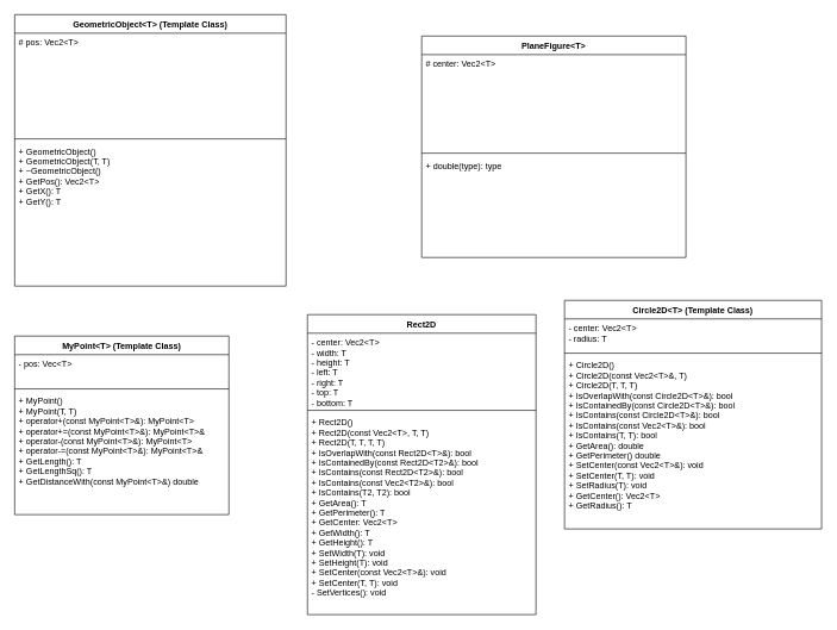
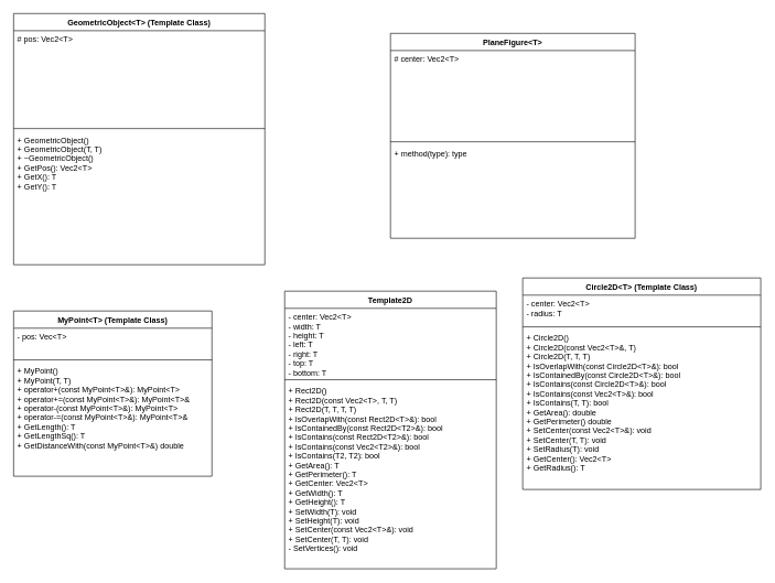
  <mxCell id="0" />
  <mxCell id="1" parent="0" />
  <mxCell id="2" value="MyPoint&lt;T&gt; (Template Class)" style="swimlane;fontStyle=1;align=center;verticalAlign=top;childLayout=stackLayout;horizontal=1;startSize=26;horizontalStack=0;resizeParent=1;resizeParentMax=0;resizeLast=0;collapsible=1;marginBottom=0;" vertex="1" parent="1"><mxGeometry x="20" y="470" width="300" height="250" as="geometry" /></mxCell>
  <mxCell id="3" value="- pos: Vec&lt;T&gt;" style="text;strokeColor=none;fillColor=none;align=left;verticalAlign=top;spacingLeft=4;spacingRight=4;overflow=hidden;rotatable=0;points=[[0,0.5],[1,0.5]];portConstraint=eastwest;" vertex="1" parent="2"><mxGeometry y="26" width="300" height="44" as="geometry" /></mxCell>
  <mxCell id="4" value="" style="line;strokeWidth=1;fillColor=none;align=left;verticalAlign=middle;spacingTop=-1;spacingLeft=3;spacingRight=3;rotatable=0;labelPosition=right;points=[];portConstraint=eastwest;" vertex="1" parent="2"><mxGeometry y="70" width="300" height="8" as="geometry" /></mxCell>
  <mxCell id="5" value="+ MyPoint()&#10;+ MyPoint(T, T)&#10;+ operator+(const MyPoint&lt;T&gt;&amp;): MyPoint&lt;T&gt;&#10;+ operator+=(const MyPoint&lt;T&gt;&amp;): MyPoint&lt;T&gt;&amp;&#10;+ operator-(const MyPoint&lt;T&gt;&amp;): MyPoint&lt;T&gt;&#10;+ operator-=(const MyPoint&lt;T&gt;&amp;): MyPoint&lt;T&gt;&amp;&#10;+ GetLength(): T&#10;+ GetLengthSq(): T&#10;+ GetDistanceWith(const MyPoint&lt;T&gt;&amp;) double&#10;" style="text;strokeColor=none;fillColor=none;align=left;verticalAlign=top;spacingLeft=4;spacingRight=4;overflow=hidden;rotatable=0;points=[[0,0.5],[1,0.5]];portConstraint=eastwest;" vertex="1" parent="2"><mxGeometry y="78" width="300" height="172" as="geometry" /></mxCell>
- <mxCell id="6" value="Rect2D" style="swimlane;fontStyle=1;align=center;verticalAlign=top;childLayout=stackLayout;horizontal=1;startSize=26;horizontalStack=0;resizeParent=1;resizeParentMax=0;resizeLast=0;collapsible=1;marginBottom=0;" vertex="1" parent="1"><mxGeometry x="430" y="440" width="320" height="420" as="geometry" /></mxCell>
+ <mxCell id="6" value="Template2D" style="swimlane;fontStyle=1;align=center;verticalAlign=top;childLayout=stackLayout;horizontal=1;startSize=26;horizontalStack=0;resizeParent=1;resizeParentMax=0;resizeLast=0;collapsible=1;marginBottom=0;" vertex="1" parent="1"><mxGeometry x="430" y="440" width="320" height="420" as="geometry" /></mxCell>
  <mxCell id="7" value="- center: Vec2&lt;T&gt;&#10;- width: T&#10;- height: T&#10;- left: T&#10;- right: T&#10;- top: T&#10;- bottom: T" style="text;strokeColor=none;fillColor=none;align=left;verticalAlign=top;spacingLeft=4;spacingRight=4;overflow=hidden;rotatable=0;points=[[0,0.5],[1,0.5]];portConstraint=eastwest;" vertex="1" parent="6"><mxGeometry y="26" width="320" height="104" as="geometry" /></mxCell>
  <mxCell id="8" value="" style="line;strokeWidth=1;fillColor=none;align=left;verticalAlign=middle;spacingTop=-1;spacingLeft=3;spacingRight=3;rotatable=0;labelPosition=right;points=[];portConstraint=eastwest;" vertex="1" parent="6"><mxGeometry y="130" width="320" height="8" as="geometry" /></mxCell>
  <mxCell id="9" value="+ Rect2D()&#10;+ Rect2D(const Vec2&lt;T&gt;, T, T)&#10;+ Rect2D(T, T, T, T)&#10;+ IsOverlapWith(const Rect2D&lt;T&gt;&amp;): bool&#10;+ IsContainedBy(const Rect2D&lt;T2&gt;&amp;): bool&#10;+ IsContains(const Rect2D&lt;T2&gt;&amp;): bool&#10;+ IsContains(const Vec2&lt;T2&gt;&amp;): bool&#10;+ IsContains(T2, T2): bool&#10;+ GetArea(): T&#10;+ GetPerimeter(): T&#10;+ GetCenter: Vec2&lt;T&gt;&#10;+ GetWidth(): T&#10;+ GetHeight(): T&#10;+ SetWidth(T): void&#10;+ SetHeight(T): void&#10;+ SetCenter(const Vec2&lt;T&gt;&amp;): void&#10;+ SetCenter(T, T): void&#10;- SetVertices(): void" style="text;strokeColor=none;fillColor=none;align=left;verticalAlign=top;spacingLeft=4;spacingRight=4;overflow=hidden;rotatable=0;points=[[0,0.5],[1,0.5]];portConstraint=eastwest;" vertex="1" parent="6"><mxGeometry y="138" width="320" height="282" as="geometry" /></mxCell>
  <mxCell id="10" value="Circle2D&lt;T&gt; (Template Class)" style="swimlane;fontStyle=1;align=center;verticalAlign=top;childLayout=stackLayout;horizontal=1;startSize=26;horizontalStack=0;resizeParent=1;resizeParentMax=0;resizeLast=0;collapsible=1;marginBottom=0;" vertex="1" parent="1"><mxGeometry x="790" y="420" width="360" height="320" as="geometry" /></mxCell>
  <mxCell id="11" value="- center: Vec2&lt;T&gt;&#10;- radius: T" style="text;strokeColor=none;fillColor=none;align=left;verticalAlign=top;spacingLeft=4;spacingRight=4;overflow=hidden;rotatable=0;points=[[0,0.5],[1,0.5]];portConstraint=eastwest;" vertex="1" parent="10"><mxGeometry y="26" width="360" height="44" as="geometry" /></mxCell>
  <mxCell id="12" value="" style="line;strokeWidth=1;fillColor=none;align=left;verticalAlign=middle;spacingTop=-1;spacingLeft=3;spacingRight=3;rotatable=0;labelPosition=right;points=[];portConstraint=eastwest;" vertex="1" parent="10"><mxGeometry y="70" width="360" height="8" as="geometry" /></mxCell>
  <mxCell id="13" value="+ Circle2D()&#10;+ Circle2D(const Vec2&lt;T&gt;&amp;, T)&#10;+ Circle2D(T, T, T)&#10;+ IsOverlapWith(const Circle2D&lt;T&gt;&amp;): bool&#10;+ IsContainedBy(const Circle2D&lt;T&gt;&amp;): bool&#10;+ IsContains(const Circle2D&lt;T&gt;&amp;): bool&#10;+ IsContains(const Vec2&lt;T&gt;&amp;): bool&#10;+ IsContains(T, T): bool&#10;+ GetArea(): double&#10;+ GetPerimeter() double&#10;+ SetCenter(const Vec2&lt;T&gt;&amp;): void&#10;+ SetCenter(T, T): void&#10;+ SetRadius(T): void&#10;+ GetCenter(): Vec2&lt;T&gt;&#10;+ GetRadius(): T&#10;" style="text;strokeColor=none;fillColor=none;align=left;verticalAlign=top;spacingLeft=4;spacingRight=4;overflow=hidden;rotatable=0;points=[[0,0.5],[1,0.5]];portConstraint=eastwest;" vertex="1" parent="10"><mxGeometry y="78" width="360" height="242" as="geometry" /></mxCell>
  <mxCell id="14" value="GeometricObject&lt;T&gt; (Template Class)" style="swimlane;fontStyle=1;align=center;verticalAlign=top;childLayout=stackLayout;horizontal=1;startSize=26;horizontalStack=0;resizeParent=1;resizeParentMax=0;resizeLast=0;collapsible=1;marginBottom=0;" vertex="1" parent="1"><mxGeometry x="20" y="20" width="380" height="380" as="geometry" /></mxCell>
  <mxCell id="15" value="# pos: Vec2&lt;T&gt;" style="text;strokeColor=none;fillColor=none;align=left;verticalAlign=top;spacingLeft=4;spacingRight=4;overflow=hidden;rotatable=0;points=[[0,0.5],[1,0.5]];portConstraint=eastwest;" vertex="1" parent="14"><mxGeometry y="26" width="380" height="144" as="geometry" /></mxCell>
  <mxCell id="16" value="" style="line;strokeWidth=1;fillColor=none;align=left;verticalAlign=middle;spacingTop=-1;spacingLeft=3;spacingRight=3;rotatable=0;labelPosition=right;points=[];portConstraint=eastwest;" vertex="1" parent="14"><mxGeometry y="170" width="380" height="8" as="geometry" /></mxCell>
  <mxCell id="17" value="+ GeometricObject()&#10;+ GeometricObject(T, T)&#10;+ ~GeometricObject()&#10;+ GetPos(): Vec2&lt;T&gt;&#10;+ GetX(): T&#10;+ GetY(): T" style="text;strokeColor=none;fillColor=none;align=left;verticalAlign=top;spacingLeft=4;spacingRight=4;overflow=hidden;rotatable=0;points=[[0,0.5],[1,0.5]];portConstraint=eastwest;" vertex="1" parent="14"><mxGeometry y="178" width="380" height="202" as="geometry" /></mxCell>
  <mxCell id="18" value="PlaneFigure&lt;T&gt;" style="swimlane;fontStyle=1;align=center;verticalAlign=top;childLayout=stackLayout;horizontal=1;startSize=26;horizontalStack=0;resizeParent=1;resizeParentMax=0;resizeLast=0;collapsible=1;marginBottom=0;" vertex="1" parent="1"><mxGeometry x="590" y="50" width="370" height="310" as="geometry" /></mxCell>
  <mxCell id="19" value="# center: Vec2&lt;T&gt;" style="text;strokeColor=none;fillColor=none;align=left;verticalAlign=top;spacingLeft=4;spacingRight=4;overflow=hidden;rotatable=0;points=[[0,0.5],[1,0.5]];portConstraint=eastwest;" vertex="1" parent="18"><mxGeometry y="26" width="370" height="134" as="geometry" /></mxCell>
  <mxCell id="20" value="" style="line;strokeWidth=1;fillColor=none;align=left;verticalAlign=middle;spacingTop=-1;spacingLeft=3;spacingRight=3;rotatable=0;labelPosition=right;points=[];portConstraint=eastwest;" vertex="1" parent="18"><mxGeometry y="160" width="370" height="8" as="geometry" /></mxCell>
- <mxCell id="21" value="+ double(type): type" style="text;strokeColor=none;fillColor=none;align=left;verticalAlign=top;spacingLeft=4;spacingRight=4;overflow=hidden;rotatable=0;points=[[0,0.5],[1,0.5]];portConstraint=eastwest;" vertex="1" parent="18"><mxGeometry y="168" width="370" height="142" as="geometry" /></mxCell>
+ <mxCell id="21" value="+ method(type): type" style="text;strokeColor=none;fillColor=none;align=left;verticalAlign=top;spacingLeft=4;spacingRight=4;overflow=hidden;rotatable=0;points=[[0,0.5],[1,0.5]];portConstraint=eastwest;" vertex="1" parent="18"><mxGeometry y="168" width="370" height="142" as="geometry" /></mxCell>
